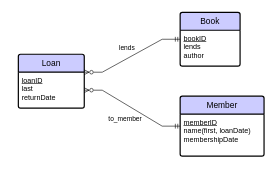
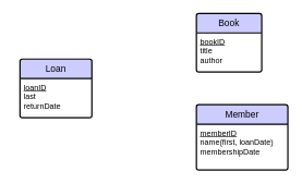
  <mxCell id="0" />
  <mxCell id="1" parent="0" />
  <mxCell id="2" value="Loan" style="swimlane;childLayout=stackLayout;horizontal=1;startSize=30;horizontalStack=0;rounded=1;fontSize=14;fontStyle=0;strokeWidth=2;resizeParent=0;resizeLast=1;shadow=0;dashed=0;align=center;arcSize=4;whiteSpace=wrap;html=1;fillColor=#CCCCFF;" parent="1" vertex="1"><mxGeometry x="30" y="90" width="110" height="90" as="geometry" /></mxCell>
  <mxCell id="3" value="&lt;u&gt;loanID&lt;/u&gt;&lt;br&gt;last&lt;div&gt;returnDate&lt;/div&gt;" style="align=left;strokeColor=none;fillColor=none;spacingLeft=4;fontSize=12;verticalAlign=top;resizable=0;rotatable=0;part=1;html=1;" parent="2" vertex="1"><mxGeometry y="30" width="110" height="60" as="geometry" /></mxCell>
  <mxCell id="4" value="Book" style="swimlane;childLayout=stackLayout;horizontal=1;startSize=30;horizontalStack=0;rounded=1;fontSize=14;fontStyle=0;strokeWidth=2;resizeParent=0;resizeLast=1;shadow=0;dashed=0;align=center;arcSize=4;whiteSpace=wrap;html=1;fillColor=#CCCCFF;" parent="1" vertex="1"><mxGeometry x="300" y="20" width="100" height="90" as="geometry" /></mxCell>
- <mxCell id="5" value="&lt;u&gt;bookID&lt;/u&gt;&lt;div&gt;lends&lt;/div&gt;&lt;div&gt;author&lt;/div&gt;" style="align=left;strokeColor=none;fillColor=none;spacingLeft=4;fontSize=12;verticalAlign=top;resizable=0;rotatable=0;part=1;html=1;" parent="4" vertex="1"><mxGeometry y="30" width="100" height="60" as="geometry" /></mxCell>
+ <mxCell id="5" value="&lt;u&gt;bookID&lt;/u&gt;&lt;div&gt;title&lt;/div&gt;&lt;div&gt;author&lt;/div&gt;" style="align=left;strokeColor=none;fillColor=none;spacingLeft=4;fontSize=12;verticalAlign=top;resizable=0;rotatable=0;part=1;html=1;" parent="4" vertex="1"><mxGeometry y="30" width="100" height="60" as="geometry" /></mxCell>
  <mxCell id="6" value="Member" style="swimlane;childLayout=stackLayout;horizontal=1;startSize=30;horizontalStack=0;rounded=1;fontSize=14;fontStyle=0;strokeWidth=2;resizeParent=0;resizeLast=1;shadow=0;dashed=0;align=center;arcSize=4;whiteSpace=wrap;html=1;fillColor=#CCCCFF;" parent="1" vertex="1"><mxGeometry x="300" y="160" width="140" height="100" as="geometry" /></mxCell>
  <mxCell id="7" value="&lt;u&gt;memberID&lt;/u&gt;&lt;div&gt;name(first, loanDate)&lt;/div&gt;&lt;div&gt;&lt;span style=&quot;background-color: transparent; color: light-dark(rgb(0, 0, 0), rgb(255, 255, 255));&quot;&gt;membershipDate&lt;/span&gt;&lt;br&gt;&lt;/div&gt;" style="align=left;strokeColor=none;fillColor=none;spacingLeft=4;fontSize=12;verticalAlign=top;resizable=0;rotatable=0;part=1;html=1;" parent="6" vertex="1"><mxGeometry y="30" width="140" height="70" as="geometry" /></mxCell>
- <mxCell id="8" value="" style="edgeStyle=entityRelationEdgeStyle;fontSize=12;html=1;endArrow=ERzeroToMany;rounded=0;startArrow=ERmandOne;startFill=0;entryX=1;entryY=0.5;entryDx=0;entryDy=0;endFill=0;" parent="1" source="6" target="3" edge="1"><mxGeometry width="100" height="100" relative="1" as="geometry"><mxPoint x="240" y="230" as="sourcePoint" /><mxPoint x="220" y="240" as="targetPoint" /><Array as="points"><mxPoint x="80" y="240" /><mxPoint x="20" y="230" /><mxPoint x="200" y="210" /><mxPoint x="180" y="160" /><mxPoint x="210" y="240" /><mxPoint x="70" y="230" /></Array></mxGeometry></mxCell>
- <mxCell id="9" value="to_member" style="edgeLabel;html=1;align=center;verticalAlign=middle;resizable=0;points=[];" parent="8" vertex="1" connectable="0"><mxGeometry x="0.035" y="1" relative="1" as="geometry"><mxPoint x="-10" y="18" as="offset" /></mxGeometry></mxCell>
- <mxCell id="10" value="" style="edgeStyle=entityRelationEdgeStyle;fontSize=12;html=1;endArrow=ERzeroToMany;rounded=0;startArrow=ERmandOne;startFill=0;entryX=1;entryY=0;entryDx=0;entryDy=0;endFill=0;" parent="1" source="4" target="3" edge="1"><mxGeometry width="100" height="100" relative="1" as="geometry"><mxPoint x="310" y="260" as="sourcePoint" /><mxPoint x="150" y="145" as="targetPoint" /><Array as="points"><mxPoint x="90" y="250" /><mxPoint x="30" y="240" /><mxPoint x="210" y="220" /><mxPoint x="190" y="170" /><mxPoint x="220" y="250" /><mxPoint x="80" y="240" /></Array></mxGeometry></mxCell>
- <mxCell id="11" value="lends" style="edgeLabel;html=1;align=center;verticalAlign=middle;resizable=0;points=[];" parent="10" vertex="1" connectable="0"><mxGeometry x="-0.018" y="-1" relative="1" as="geometry"><mxPoint x="-11" y="-11" as="offset" /></mxGeometry></mxCell>
